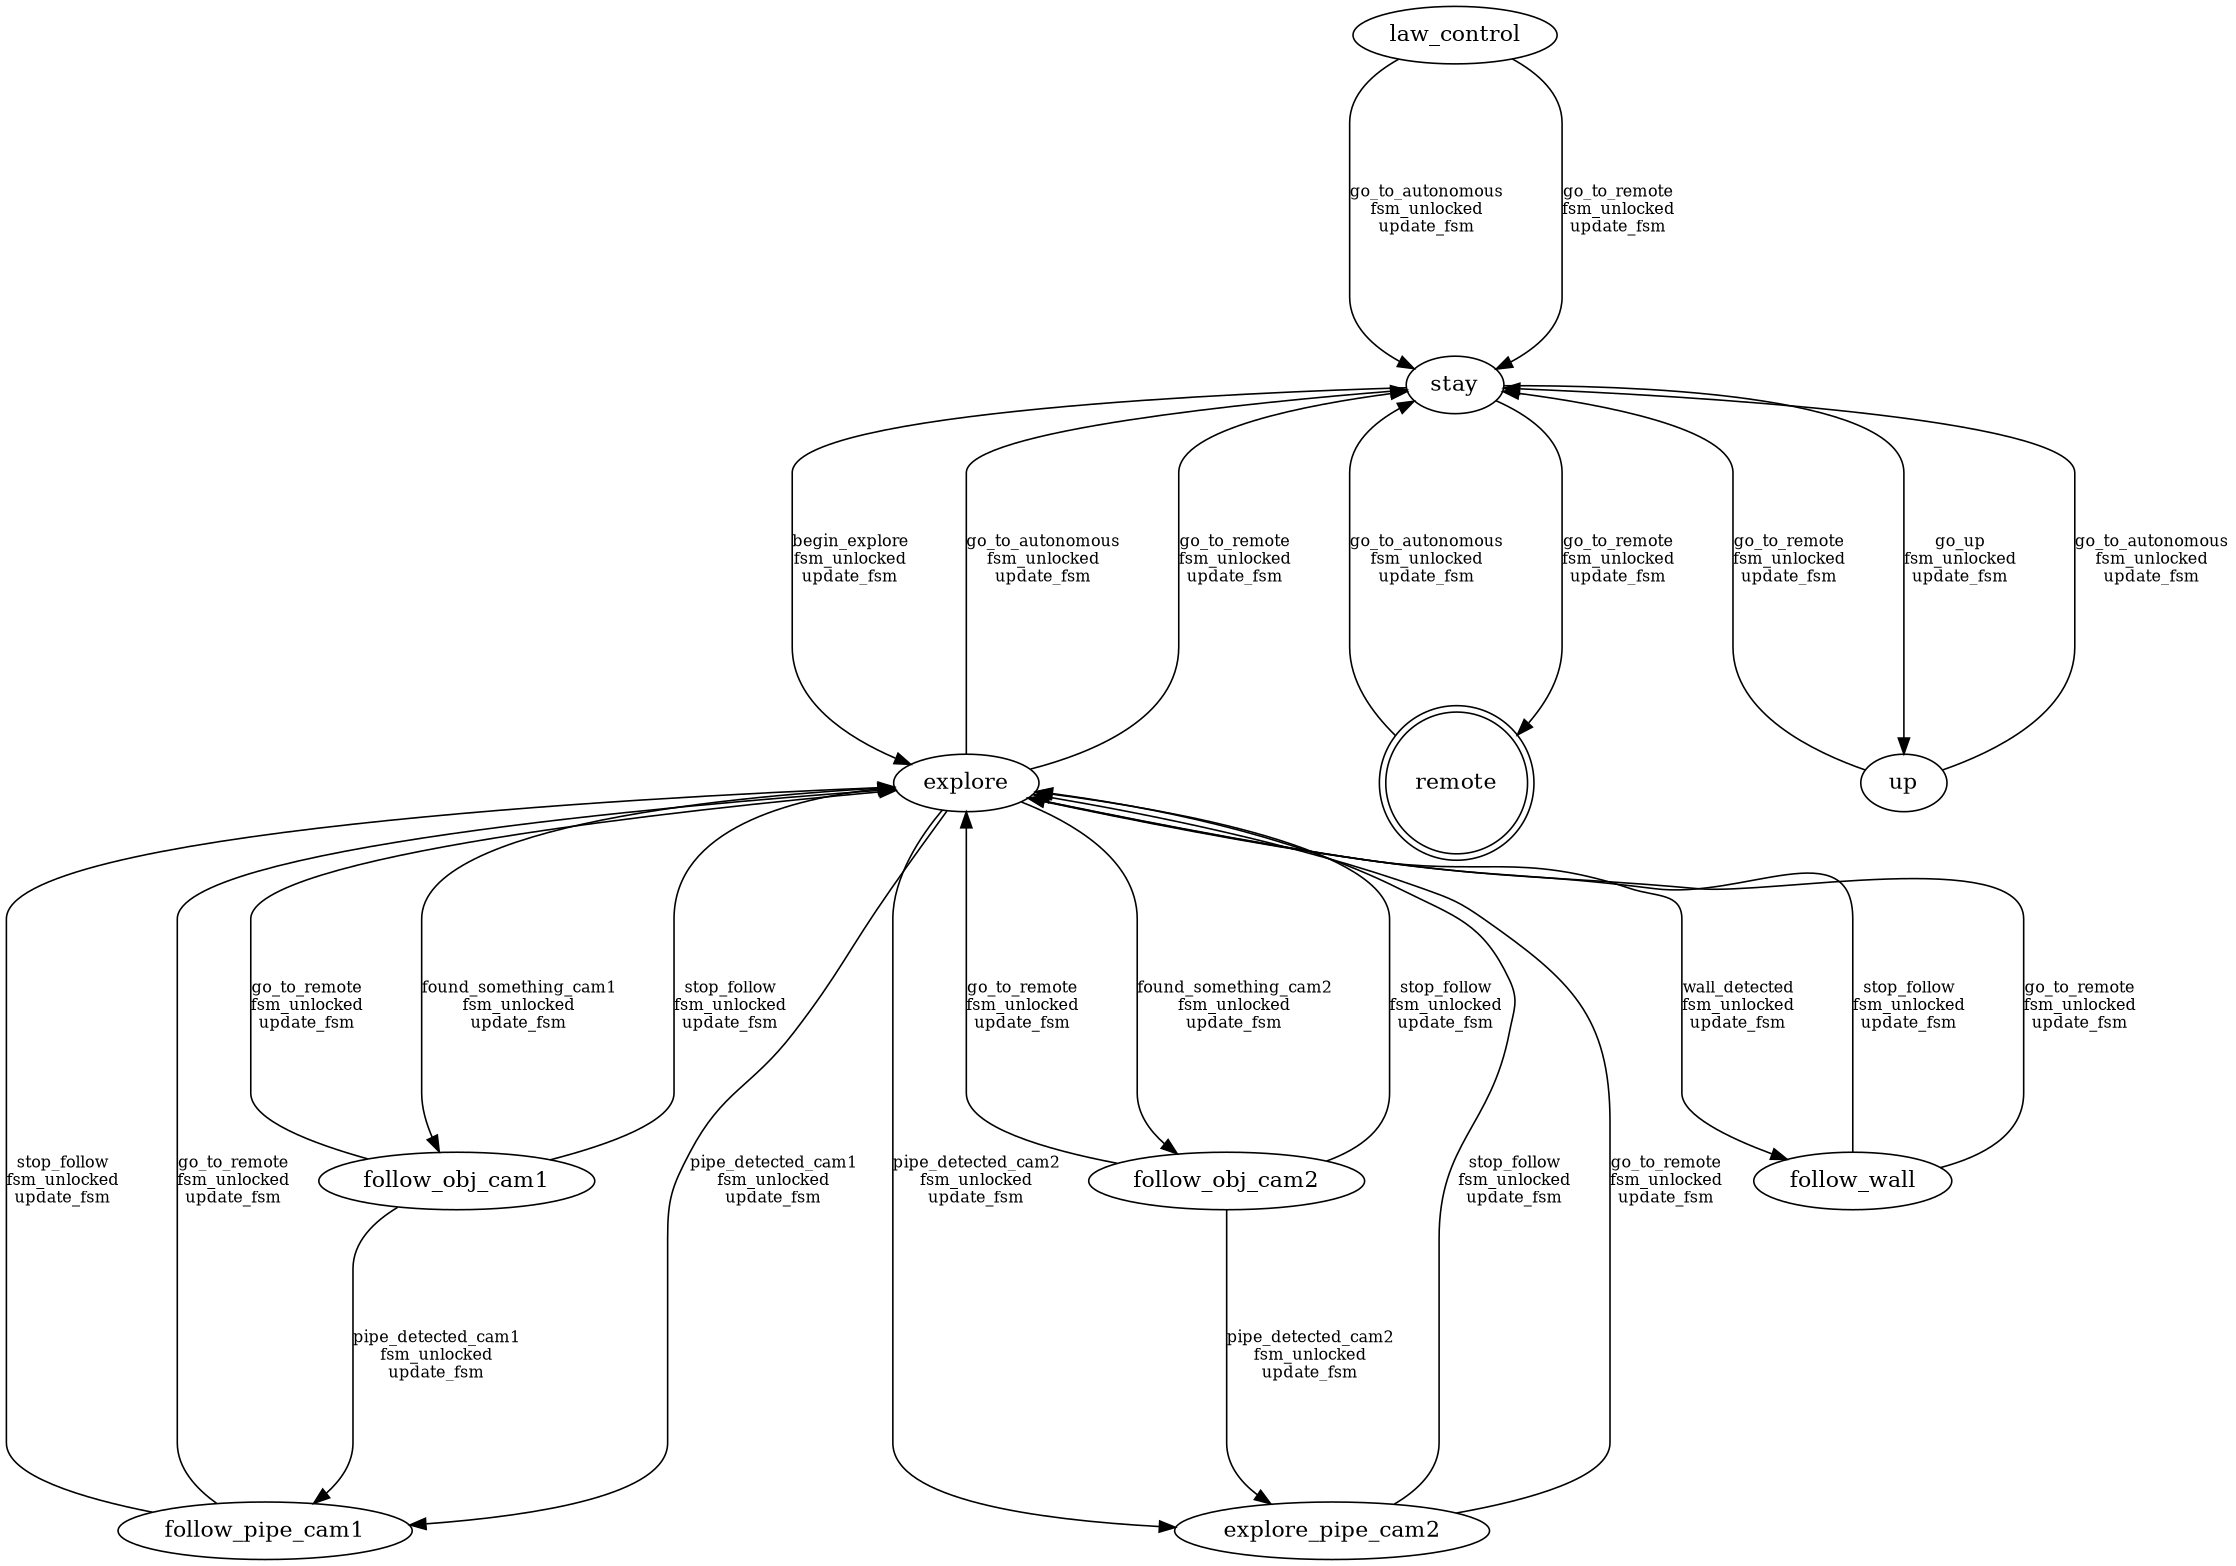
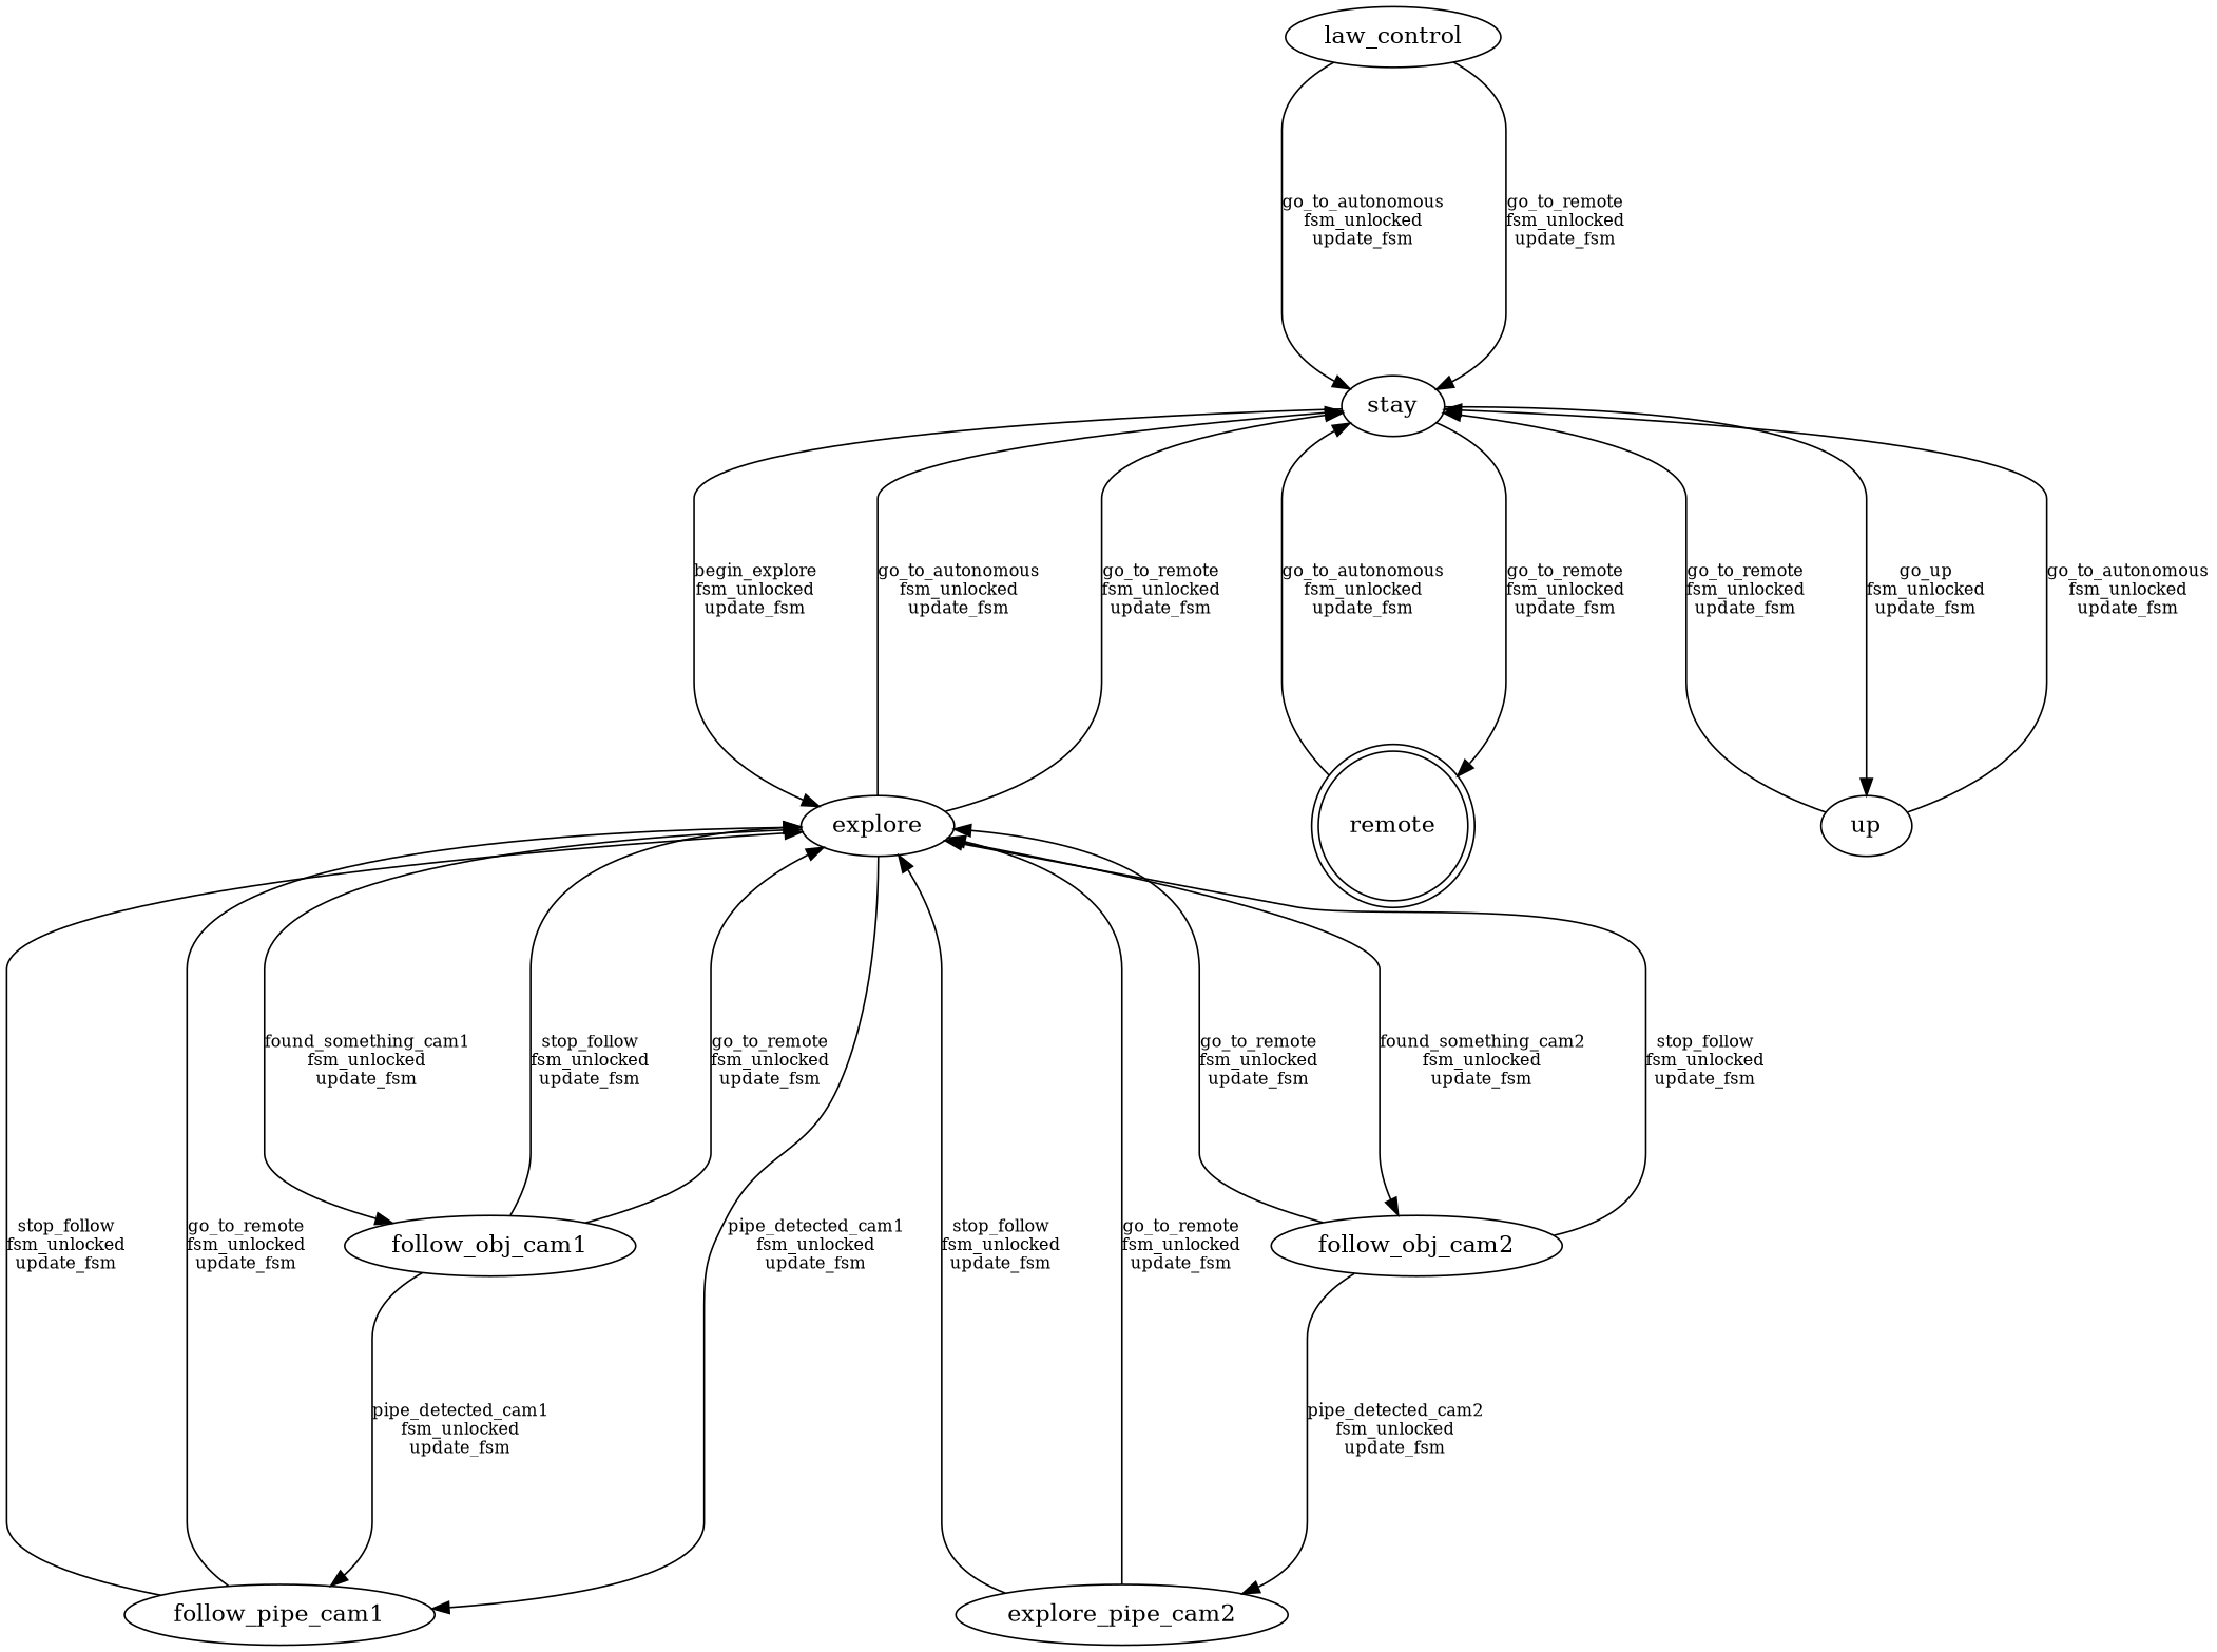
  digraph {
    edge [fontsize=10 minlen=4]
    stay
    explore
    remote [shape=doublecircle]
    up
    follow_obj_cam1
    follow_obj_cam2
    follow_pipe_cam1
    n8 [label=explore_pipe_cam2]
-   follow_wall
    law_control
    stay -> explore [label="begin_explore\nfsm_unlocked\nupdate_fsm"]
    stay -> remote [label="go_to_remote\nfsm_unlocked\nupdate_fsm"]
    stay -> up [label="go_up\nfsm_unlocked\nupdate_fsm"]
    explore -> stay [label="go_to_autonomous\nfsm_unlocked\nupdate_fsm"]
    explore -> stay [label="go_to_remote\nfsm_unlocked\nupdate_fsm"]
    explore -> follow_obj_cam1 [label="found_something_cam1\nfsm_unlocked\nupdate_fsm"]
    explore -> follow_obj_cam2 [label="found_something_cam2\nfsm_unlocked\nupdate_fsm"]
    explore -> follow_pipe_cam1 [label="pipe_detected_cam1\nfsm_unlocked\nupdate_fsm"]
-   explore -> n8 [label="pipe_detected_cam2\nfsm_unlocked\nupdate_fsm"]
-   explore -> follow_wall [label="wall_detected\nfsm_unlocked\nupdate_fsm"]
    remote -> stay [label="go_to_autonomous\nfsm_unlocked\nupdate_fsm"]
    up -> stay [label="go_to_autonomous\nfsm_unlocked\nupdate_fsm"]
    up -> stay [label="go_to_remote\nfsm_unlocked\nupdate_fsm"]
    follow_obj_cam1 -> explore [label="stop_follow\nfsm_unlocked\nupdate_fsm"]
    follow_obj_cam1 -> explore [label="go_to_remote\nfsm_unlocked\nupdate_fsm"]
    follow_obj_cam1 -> follow_pipe_cam1 [label="pipe_detected_cam1\nfsm_unlocked\nupdate_fsm"]
    follow_obj_cam2 -> explore [label="stop_follow\nfsm_unlocked\nupdate_fsm"]
    follow_obj_cam2 -> explore [label="go_to_remote\nfsm_unlocked\nupdate_fsm"]
    follow_obj_cam2 -> n8 [label="pipe_detected_cam2\nfsm_unlocked\nupdate_fsm"]
    follow_pipe_cam1 -> explore [label="stop_follow\nfsm_unlocked\nupdate_fsm"]
    follow_pipe_cam1 -> explore [label="go_to_remote\nfsm_unlocked\nupdate_fsm"]
    n8 -> explore [label="stop_follow\nfsm_unlocked\nupdate_fsm"]
    n8 -> explore [label="go_to_remote\nfsm_unlocked\nupdate_fsm"]
-   follow_wall -> explore [label="stop_follow\nfsm_unlocked\nupdate_fsm"]
-   follow_wall -> explore [label="go_to_remote\nfsm_unlocked\nupdate_fsm"]
    law_control -> stay [label="go_to_autonomous\nfsm_unlocked\nupdate_fsm"]
    law_control -> stay [label="go_to_remote\nfsm_unlocked\nupdate_fsm"]
  }
